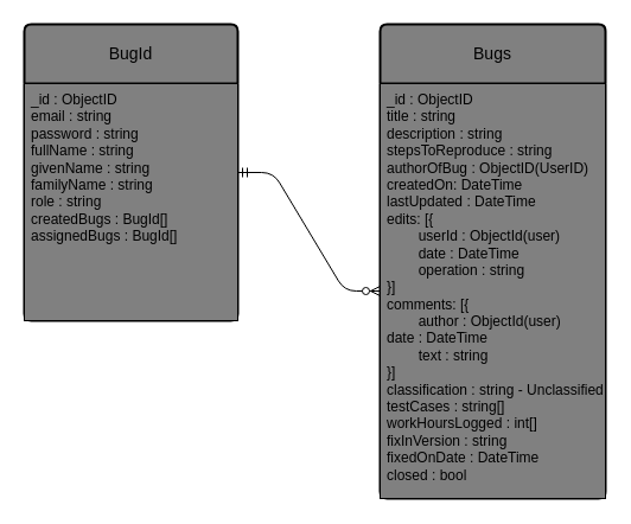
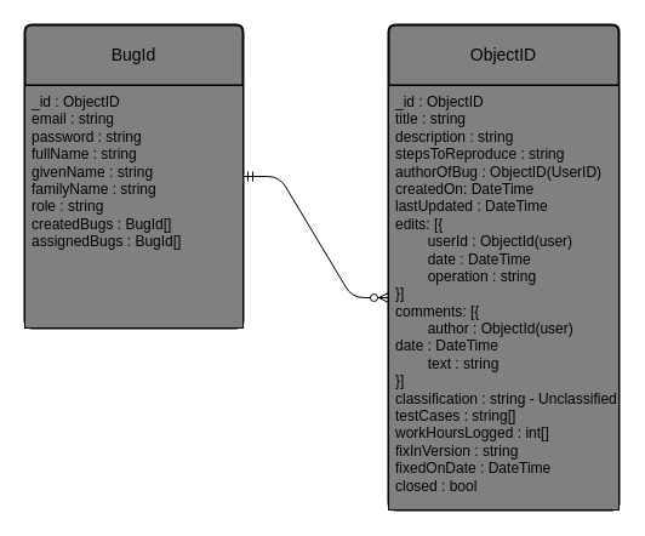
  <mxCell id="0" />
  <mxCell id="1" parent="0" />
- <mxCell id="2" value="Bugs" style="swimlane;childLayout=stackLayout;horizontal=1;startSize=50;horizontalStack=0;rounded=1;fontSize=14;fontStyle=0;strokeWidth=2;resizeParent=0;resizeLast=1;shadow=0;dashed=0;align=center;arcSize=4;whiteSpace=wrap;html=1;strokeColor=light-dark(#000000,#EDEDED);fontColor=light-dark(#000000,#121212);fillColor=light-dark(#808080, #ededed);" vertex="1" parent="1"><mxGeometry x="320" y="20" width="190" height="400" as="geometry" /></mxCell>
+ <mxCell id="2" value="ObjectID" style="swimlane;childLayout=stackLayout;horizontal=1;startSize=50;horizontalStack=0;rounded=1;fontSize=14;fontStyle=0;strokeWidth=2;resizeParent=0;resizeLast=1;shadow=0;dashed=0;align=center;arcSize=4;whiteSpace=wrap;html=1;strokeColor=light-dark(#000000,#EDEDED);fontColor=light-dark(#000000,#121212);fillColor=light-dark(#808080, #ededed);" vertex="1" parent="1"><mxGeometry x="320" y="20" width="190" height="400" as="geometry" /></mxCell>
  <mxCell id="3" value="&lt;font style=&quot;&quot;&gt;_id : ObjectID&lt;br&gt;title&lt;span style=&quot;&quot;&gt;&amp;nbsp;: string&lt;/span&gt;&lt;/font&gt;&lt;div&gt;&lt;font style=&quot;&quot;&gt;description&lt;span style=&quot;background-color: transparent;&quot;&gt;&amp;nbsp;&lt;/span&gt;&lt;span style=&quot;background-color: transparent;&quot;&gt;: string&lt;/span&gt;&lt;/font&gt;&lt;/div&gt;&lt;div&gt;&lt;font style=&quot;&quot;&gt;stepsToReproduce&lt;span style=&quot;background-color: transparent;&quot;&gt;&amp;nbsp;&lt;/span&gt;&lt;span style=&quot;background-color: transparent;&quot;&gt;: string&lt;/span&gt;&lt;/font&gt;&lt;/div&gt;&lt;div&gt;&lt;font style=&quot;&quot;&gt;authorOfBug&lt;span style=&quot;background-color: transparent;&quot;&gt;&amp;nbsp;&lt;/span&gt;&lt;span style=&quot;background-color: transparent;&quot;&gt;: ObjectID(UserID)&lt;/span&gt;&lt;/font&gt;&lt;/div&gt;&lt;div&gt;&lt;font style=&quot;&quot;&gt;createdOn: DateTime&lt;/font&gt;&lt;/div&gt;&lt;div&gt;&lt;font style=&quot;&quot;&gt;lastUpdated : DateTime&lt;/font&gt;&lt;/div&gt;&lt;div&gt;&lt;font&gt;edits: [{&lt;/font&gt;&lt;/div&gt;&lt;div&gt;&lt;font&gt;&lt;span style=&quot;white-space: pre;&quot;&gt;&#09;&lt;/span&gt;userId : ObjectId(user)&lt;br&gt;&lt;/font&gt;&lt;/div&gt;&lt;div&gt;&lt;font&gt;&lt;span style=&quot;white-space: pre;&quot;&gt;&#09;&lt;/span&gt;date : DateTime&lt;br&gt;&lt;/font&gt;&lt;/div&gt;&lt;div&gt;&lt;font&gt;&lt;span style=&quot;white-space: pre;&quot;&gt;&#09;&lt;/span&gt;operation : string&lt;br&gt;&lt;/font&gt;&lt;/div&gt;&lt;div&gt;&lt;font&gt;}]&lt;/font&gt;&lt;/div&gt;&lt;div&gt;&lt;font&gt;comments: [{&lt;/font&gt;&lt;/div&gt;&lt;div&gt;&lt;font&gt;&lt;span style=&quot;white-space: pre;&quot;&gt;&#09;&lt;/span&gt;author : ObjectId(user)&lt;br&gt;&lt;/font&gt;&lt;/div&gt;&lt;div&gt;&lt;font&gt;date : DateTime&lt;/font&gt;&lt;/div&gt;&lt;div&gt;&lt;font&gt;&lt;span style=&quot;white-space: pre;&quot;&gt;&#09;&lt;/span&gt;text : string&lt;br&gt;&lt;/font&gt;&lt;/div&gt;&lt;div&gt;&lt;font&gt;}]&lt;/font&gt;&lt;/div&gt;&lt;div&gt;&lt;font&gt;classification : string - Unclassified&lt;/font&gt;&lt;/div&gt;&lt;div&gt;&lt;font&gt;testCases : string[]&lt;/font&gt;&lt;/div&gt;&lt;div&gt;&lt;font&gt;workHoursLogged : int[]&lt;/font&gt;&lt;/div&gt;&lt;div&gt;&lt;font&gt;fixInVersion : string&lt;/font&gt;&lt;/div&gt;&lt;div&gt;fixedOnDate : DateTime&lt;/div&gt;&lt;div&gt;closed : bool&lt;/div&gt;" style="align=left;strokeColor=light-dark(#000000,#EDEDED);fillColor=light-dark(#808080, #ededed);spacingLeft=4;fontSize=12;verticalAlign=top;resizable=0;rotatable=0;part=1;html=1;fontColor=light-dark(#000000,#121212);" vertex="1" parent="2"><mxGeometry y="50" width="190" height="350" as="geometry" /></mxCell>
  <mxCell id="4" value="BugId" style="swimlane;childLayout=stackLayout;horizontal=1;startSize=50;horizontalStack=0;rounded=1;fontSize=14;fontStyle=0;strokeWidth=2;resizeParent=0;resizeLast=1;shadow=0;dashed=0;align=center;arcSize=4;whiteSpace=wrap;html=1;strokeColor=light-dark(#000000,#EDEDED);fontColor=light-dark(#000000,#121212);fillColor=light-dark(#808080, #ededed);" vertex="1" parent="1"><mxGeometry x="20" y="20" width="180" height="250" as="geometry" /></mxCell>
  <mxCell id="5" value="&lt;font style=&quot;&quot;&gt;_id : ObjectID&lt;/font&gt;&lt;div&gt;&lt;font style=&quot;&quot;&gt;email : string&lt;/font&gt;&lt;/div&gt;&lt;div&gt;&lt;font style=&quot;&quot;&gt;password : string&lt;/font&gt;&lt;/div&gt;&lt;div&gt;&lt;font style=&quot;&quot;&gt;fullName : &lt;/font&gt;&lt;font style=&quot;&quot;&gt;string&lt;/font&gt;&lt;/div&gt;&lt;div&gt;&lt;font&gt;&lt;font style=&quot;&quot;&gt;givenName&lt;span style=&quot;background-color: transparent;&quot;&gt;&amp;nbsp;&lt;/span&gt;&lt;span style=&quot;background-color: transparent;&quot;&gt;: string&lt;/span&gt;&lt;/font&gt;&lt;/font&gt;&lt;/div&gt;&lt;div&gt;&lt;font style=&quot;&quot;&gt;familyName&lt;span style=&quot;background-color: transparent;&quot;&gt;&amp;nbsp;&lt;/span&gt;&lt;span style=&quot;background-color: transparent;&quot;&gt;: string&lt;/span&gt;&lt;/font&gt;&lt;/div&gt;&lt;div&gt;&lt;font style=&quot;&quot;&gt;&lt;font style=&quot;&quot;&gt;role&lt;/font&gt;&lt;span style=&quot;background-color: transparent;&quot;&gt;&amp;nbsp;&lt;/span&gt;&lt;span style=&quot;background-color: transparent;&quot;&gt;: &lt;/span&gt;&lt;span style=&quot;background-color: transparent;&quot;&gt;&lt;font style=&quot;&quot;&gt;string&lt;/font&gt;&lt;/span&gt;&lt;/font&gt;&lt;/div&gt;&lt;div&gt;&lt;span style=&quot;background-color: transparent;&quot;&gt;&lt;font style=&quot;&quot;&gt;createdBugs :&lt;/font&gt;&lt;font style=&quot;&quot;&gt; BugId[]&lt;/font&gt;&lt;/span&gt;&lt;/div&gt;&lt;div&gt;&lt;span style=&quot;background-color: transparent;&quot;&gt;&lt;font style=&quot;&quot;&gt;assignedBugs : BugId[]&lt;/font&gt;&lt;/span&gt;&lt;/div&gt;" style="align=left;strokeColor=light-dark(#000000,#EDEDED);fillColor=light-dark(#808080, #ededed);spacingLeft=4;fontSize=12;verticalAlign=top;resizable=0;rotatable=0;part=1;html=1;fontColor=light-dark(#000000,#121212);" vertex="1" parent="4"><mxGeometry y="50" width="180" height="200" as="geometry" /></mxCell>
  <mxCell id="6" value="" style="edgeStyle=entityRelationEdgeStyle;fontSize=12;html=1;endArrow=ERzeroToMany;startArrow=ERmandOne;exitX=1;exitY=0.5;exitDx=0;exitDy=0;entryX=0;entryY=0.5;entryDx=0;entryDy=0;strokeColor=light-dark(#000000,#EDEDED);fontColor=light-dark(#000000,#121212);" edge="1" parent="1" source="4" target="3"><mxGeometry width="100" height="100" relative="1" as="geometry"><mxPoint x="170" y="270" as="sourcePoint" /><mxPoint x="270" y="170" as="targetPoint" /></mxGeometry></mxCell>
